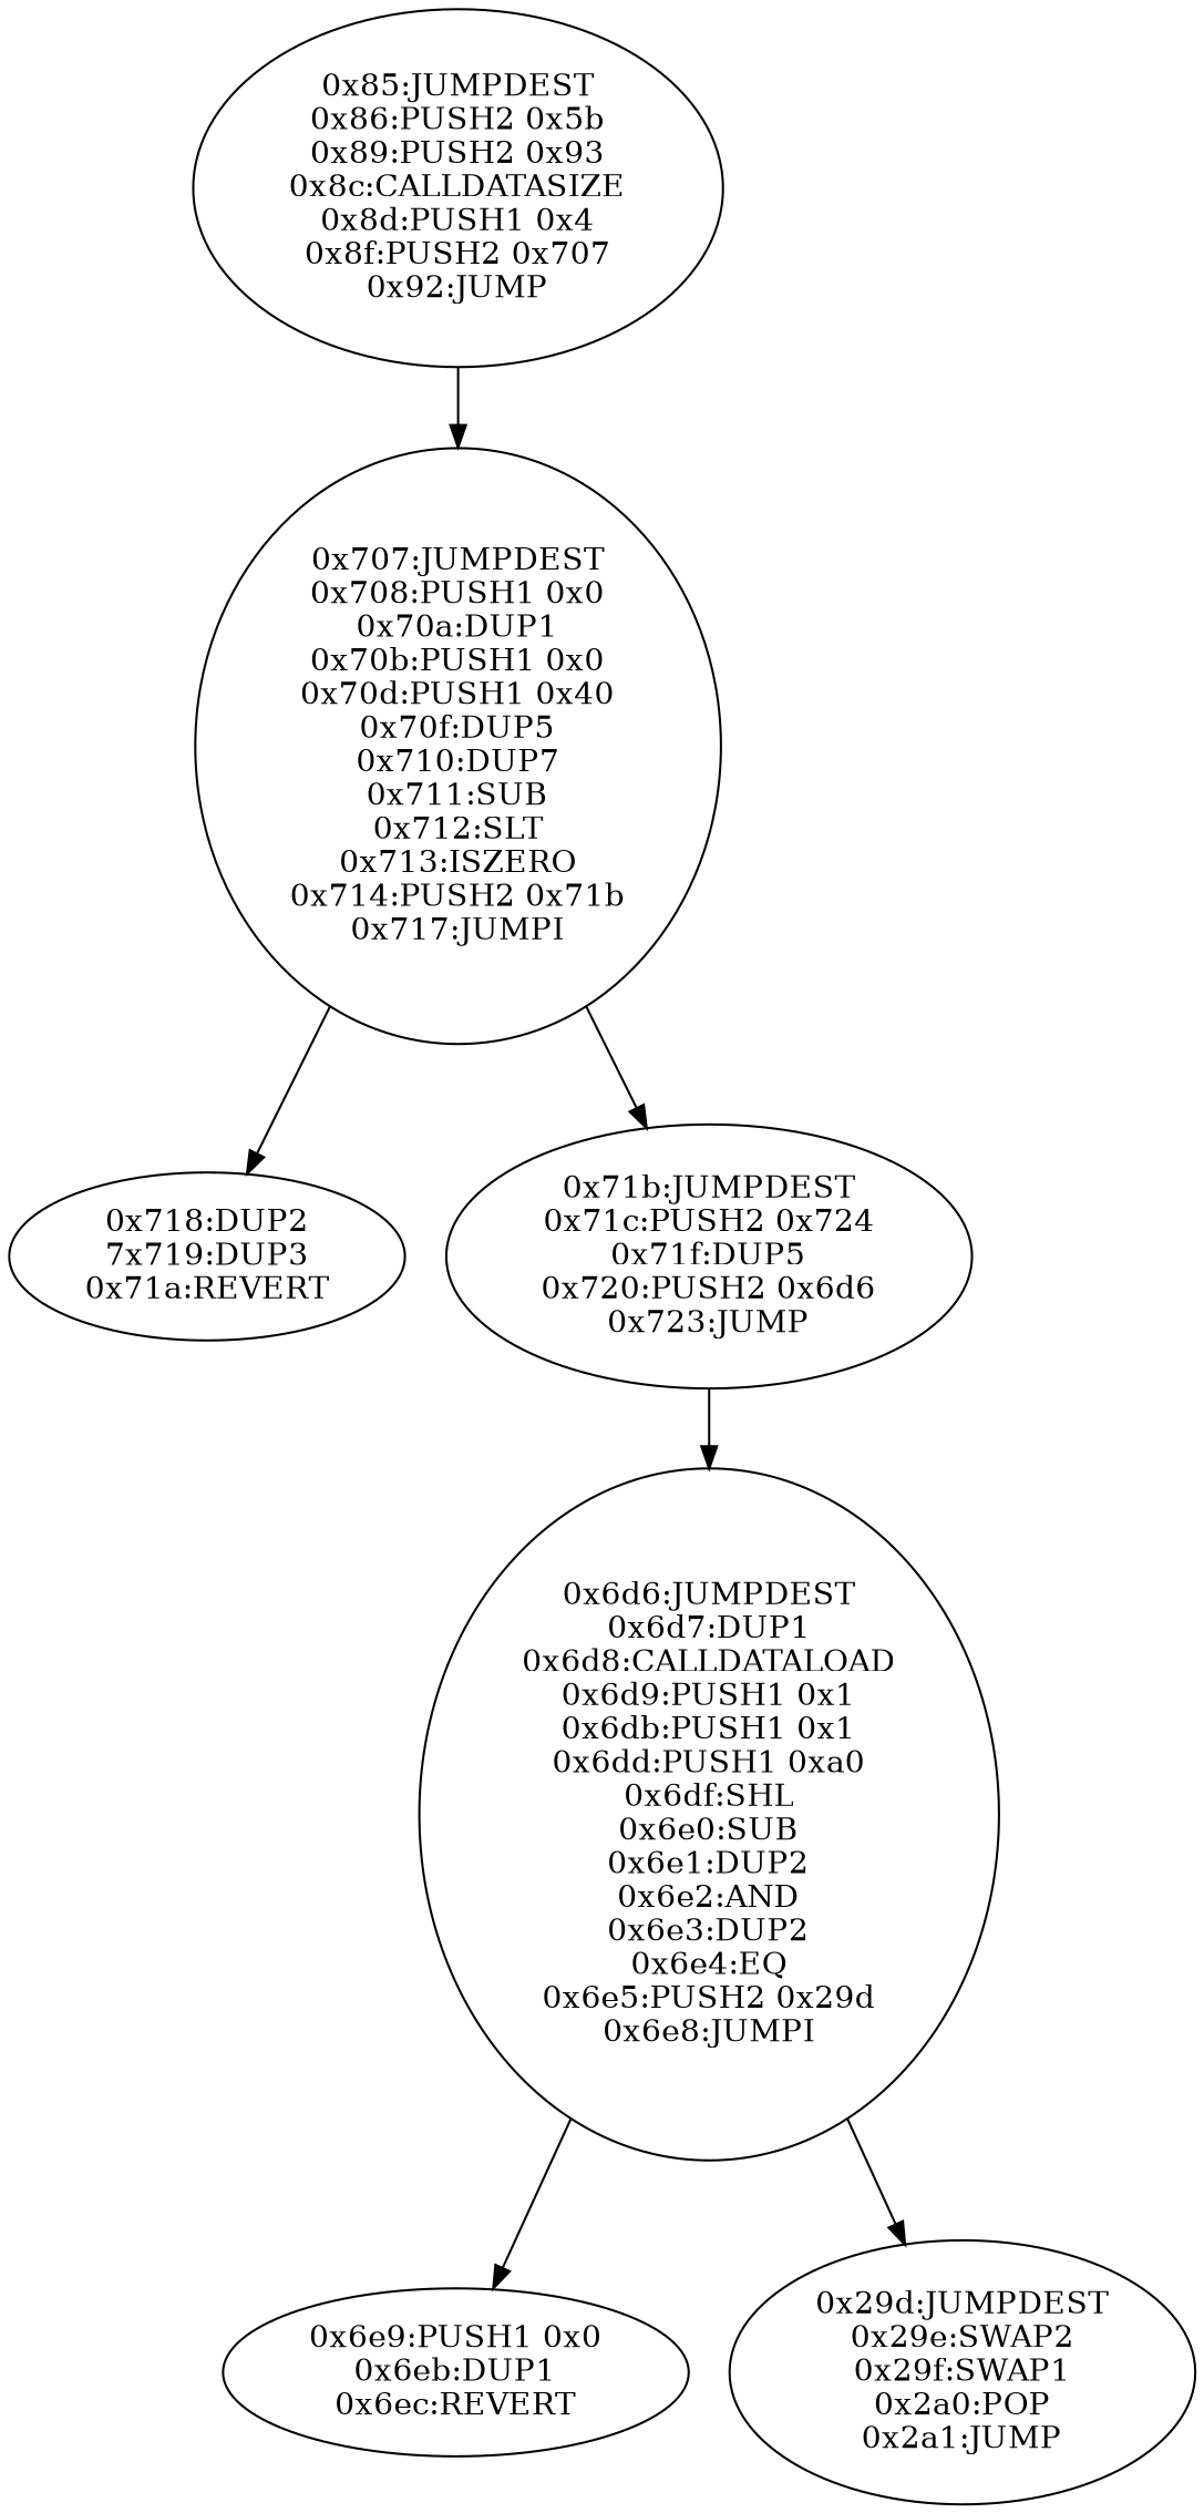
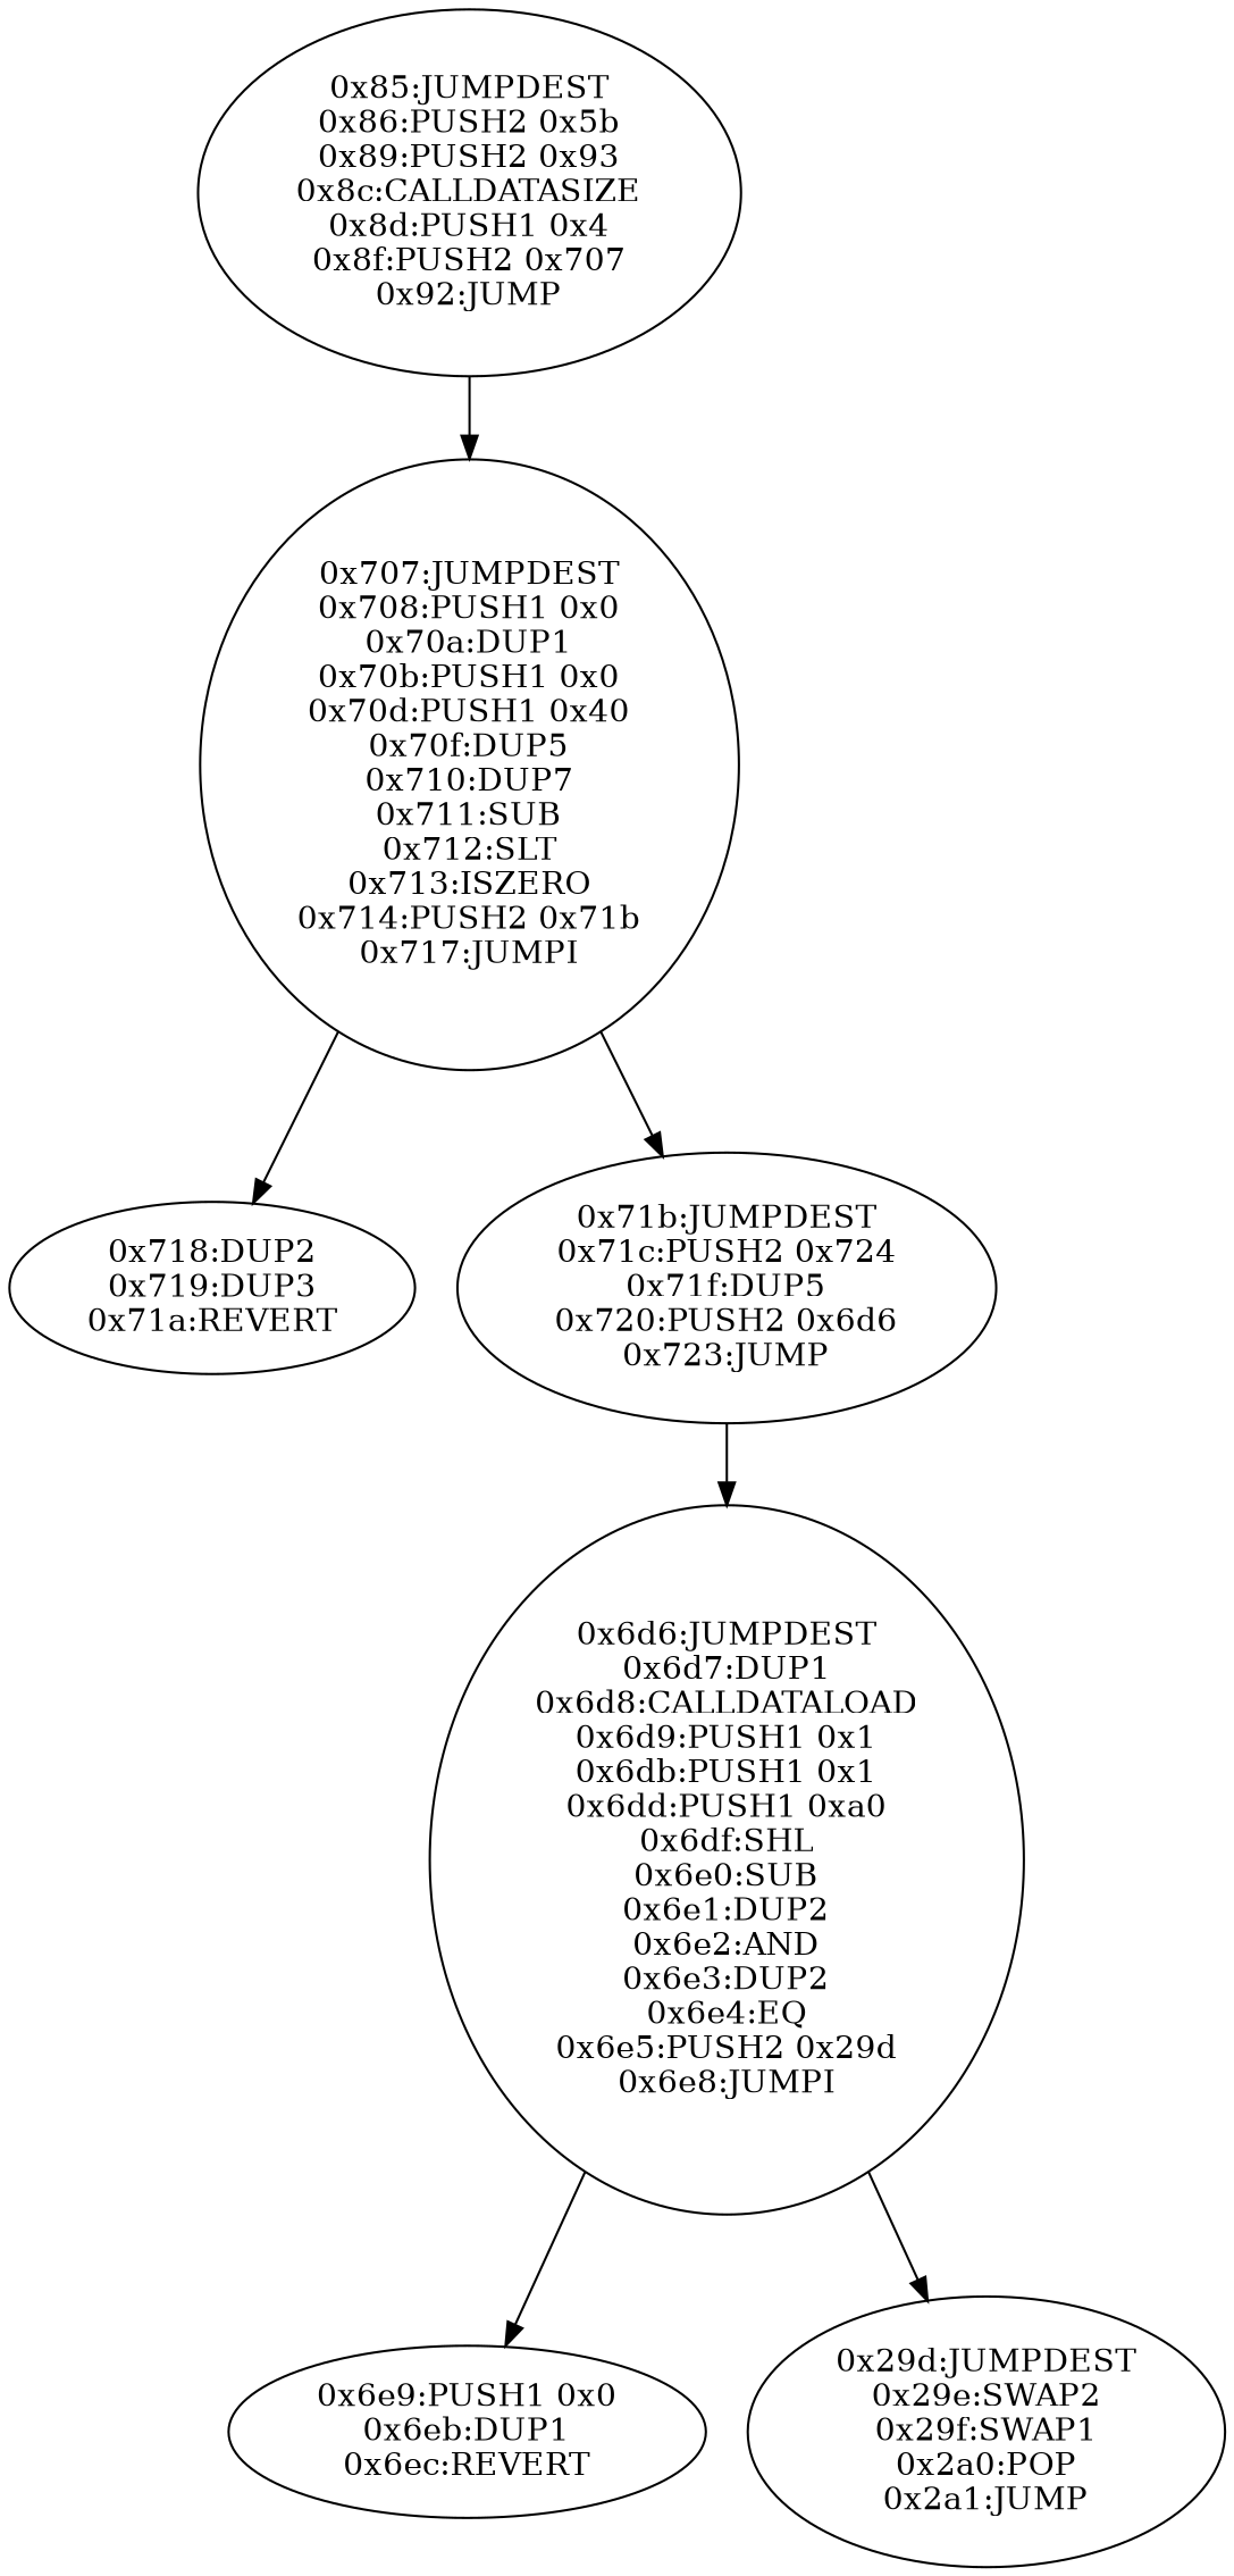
  digraph {
    n1 [label="0x85:JUMPDEST\n0x86:PUSH2 0x5b\n0x89:PUSH2 0x93\n0x8c:CALLDATASIZE\n0x8d:PUSH1 0x4\n0x8f:PUSH2 0x707\n0x92:JUMP"]
    n2 [label="0x707:JUMPDEST\n0x708:PUSH1 0x0\n0x70a:DUP1\n0x70b:PUSH1 0x0\n0x70d:PUSH1 0x40\n0x70f:DUP5\n0x710:DUP7\n0x711:SUB\n0x712:SLT\n0x713:ISZERO\n0x714:PUSH2 0x71b\n0x717:JUMPI"]
-   n3 [label="0x718:DUP2\n7x719:DUP3\n0x71a:REVERT"]
+   n3 [label="0x718:DUP2\n0x719:DUP3\n0x71a:REVERT"]
    n4 [label="0x71b:JUMPDEST\n0x71c:PUSH2 0x724\n0x71f:DUP5\n0x720:PUSH2 0x6d6\n0x723:JUMP"]
    n5 [label="0x6d6:JUMPDEST\n0x6d7:DUP1\n0x6d8:CALLDATALOAD\n0x6d9:PUSH1 0x1\n0x6db:PUSH1 0x1\n0x6dd:PUSH1 0xa0\n0x6df:SHL\n0x6e0:SUB\n0x6e1:DUP2\n0x6e2:AND\n0x6e3:DUP2\n0x6e4:EQ\n0x6e5:PUSH2 0x29d\n0x6e8:JUMPI"]
    n6 [label="0x6e9:PUSH1 0x0\n0x6eb:DUP1\n0x6ec:REVERT"]
    n7 [label="0x29d:JUMPDEST\n0x29e:SWAP2\n0x29f:SWAP1\n0x2a0:POP\n0x2a1:JUMP"]
    n1 -> n2
    n2 -> n3
    n2 -> n4
    n4 -> n5
    n5 -> n6
    n5 -> n7
  }
